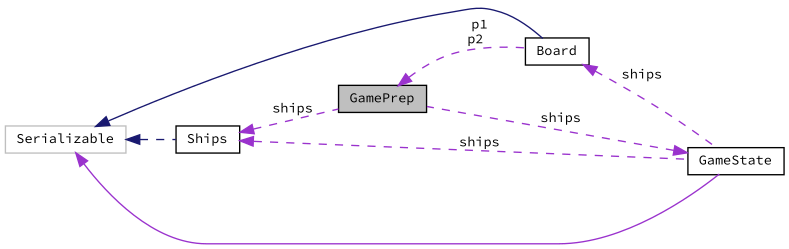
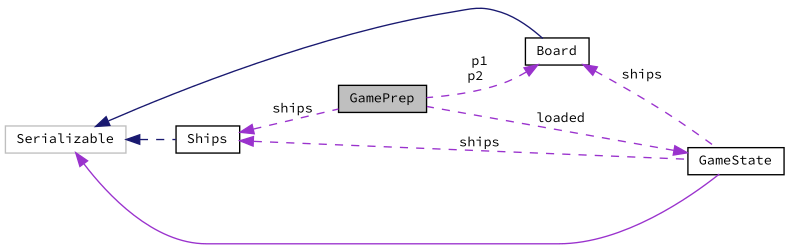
  digraph {
    fontname="Source Code Pro"
    rankdir=LR
    node [color=black fillcolor=white fontname="Source Code Pro" fontsize=10 shape=record style=filled]
    edge [color=darkorchid3 dir=back fontname="Source Code Pro" fontsize=10 labelfontname=Helvetica labelfontsize=10 style=dashed]
    n1 [fillcolor=grey75 fontcolor=black height=0.2 label=GamePrep width=0.4]
    n2 [height=0.2 label=Ships width=0.4]
    n3 [height=0.2 label=GameState width=0.4]
    n4 [color=grey75 height=0.2 label=Serializable width=0.4]
    n5 [height=0.2 label=Board width=0.4]
    n2 -> n1 [label=" ships"]
    n2 -> n3 [label=" ships"]
-   n3 -> n1 [label=" ships"]
+   n3 -> n1 [label=" loaded"]
    n4 -> n2 [color=midnightblue]
    n4 -> n3 [style=solid]
    n4 -> n5 [color=midnightblue style=solid]
-   n1 -> n5 [label=" p1\np2"]
+   n5 -> n1 [label=" p1\np2"]
    n5 -> n3 [label=" ships"]
  }
